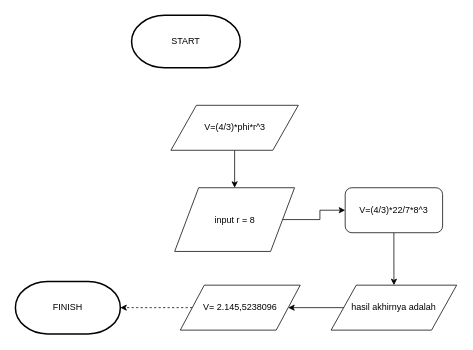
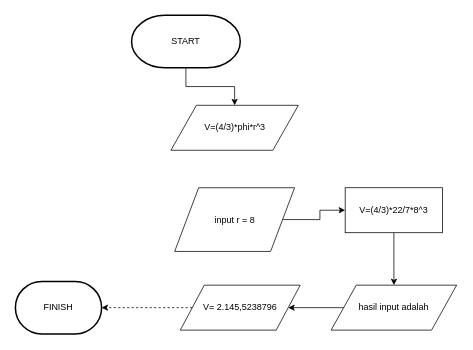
  <mxCell id="0" />
  <mxCell id="1" parent="0" />
+ <mxCell id="2" value="" style="edgeStyle=orthogonalEdgeStyle;rounded=0;orthogonalLoop=1;jettySize=auto;html=1;" edge="1" parent="1" source="3" target="5"><mxGeometry relative="1" as="geometry" /></mxCell>
  <mxCell id="3" value="START" style="strokeWidth=2;html=1;shape=mxgraph.flowchart.terminator;whiteSpace=wrap;" vertex="1" parent="1"><mxGeometry x="175" y="20" width="145" height="70" as="geometry" /></mxCell>
- <mxCell id="4" value="" style="edgeStyle=orthogonalEdgeStyle;rounded=0;orthogonalLoop=1;jettySize=auto;html=1;" edge="1" parent="1" source="5" target="7"><mxGeometry relative="1" as="geometry" /></mxCell>
  <mxCell id="5" value="V=(4/3)*phi*r^3" style="shape=parallelogram;perimeter=parallelogramPerimeter;whiteSpace=wrap;html=1;dashed=0;" vertex="1" parent="1"><mxGeometry x="227.5" y="140" width="170" height="60" as="geometry" /></mxCell>
  <mxCell id="6" value="" style="edgeStyle=orthogonalEdgeStyle;rounded=0;orthogonalLoop=1;jettySize=auto;html=1;" edge="1" parent="1" source="7" target="9"><mxGeometry relative="1" as="geometry" /></mxCell>
  <mxCell id="7" value="input r = 8" style="shape=parallelogram;perimeter=parallelogramPerimeter;whiteSpace=wrap;html=1;dashed=0;" vertex="1" parent="1"><mxGeometry x="232.5" y="250" width="160" height="85" as="geometry" /></mxCell>
  <mxCell id="8" value="" style="edgeStyle=orthogonalEdgeStyle;rounded=0;orthogonalLoop=1;jettySize=auto;html=1;" edge="1" parent="1" source="9" target="11"><mxGeometry relative="1" as="geometry" /></mxCell>
- <mxCell id="9" value="V=(4/3)*22/7*8^3" style="html=1;dashed=0;whiteSpace=wrap;rounded=1;" vertex="1" parent="1"><mxGeometry x="460" y="250" width="130" height="60" as="geometry" /></mxCell>
+ <mxCell id="9" value="V=(4/3)*22/7*8^3" style="html=1;dashed=0;whiteSpace=wrap;" vertex="1" parent="1"><mxGeometry x="460" y="250" width="130" height="60" as="geometry" /></mxCell>
  <mxCell id="10" value="" style="edgeStyle=orthogonalEdgeStyle;rounded=0;orthogonalLoop=1;jettySize=auto;html=1;" edge="1" parent="1" source="11" target="13"><mxGeometry relative="1" as="geometry" /></mxCell>
- <mxCell id="11" value="hasil akhirnya adalah" style="shape=parallelogram;perimeter=parallelogramPerimeter;whiteSpace=wrap;html=1;dashed=0;" vertex="1" parent="1"><mxGeometry x="441.25" y="380" width="167.5" height="60" as="geometry" /></mxCell>
+ <mxCell id="11" value="hasil input adalah" style="shape=parallelogram;perimeter=parallelogramPerimeter;whiteSpace=wrap;html=1;dashed=0;" vertex="1" parent="1"><mxGeometry x="441.25" y="380" width="167.5" height="60" as="geometry" /></mxCell>
  <mxCell id="12" value="" style="edgeStyle=orthogonalEdgeStyle;rounded=0;orthogonalLoop=1;jettySize=auto;html=1;dashed=1;" edge="1" parent="1" source="13" target="14"><mxGeometry relative="1" as="geometry" /></mxCell>
- <mxCell id="13" value="V= 2.145,5238096" style="shape=parallelogram;perimeter=parallelogramPerimeter;whiteSpace=wrap;html=1;dashed=0;" vertex="1" parent="1"><mxGeometry x="240" y="380" width="160" height="60" as="geometry" /></mxCell>
- <mxCell id="14" value="FINISH" style="strokeWidth=2;html=1;shape=mxgraph.flowchart.terminator;whiteSpace=wrap;" vertex="1" parent="1"><mxGeometry x="20" y="375" width="140" height="70" as="geometry" /></mxCell>
+ <mxCell id="13" value="V= 2.145,5238796" style="shape=parallelogram;perimeter=parallelogramPerimeter;whiteSpace=wrap;html=1;dashed=0;" vertex="1" parent="1"><mxGeometry x="240" y="380" width="160" height="60" as="geometry" /></mxCell>
+ <mxCell id="14" value="FINISH" style="strokeWidth=2;html=1;shape=mxgraph.flowchart.terminator;whiteSpace=wrap;" vertex="1" parent="1"><mxGeometry x="20" y="375" width="115" height="70" as="geometry" /></mxCell>
